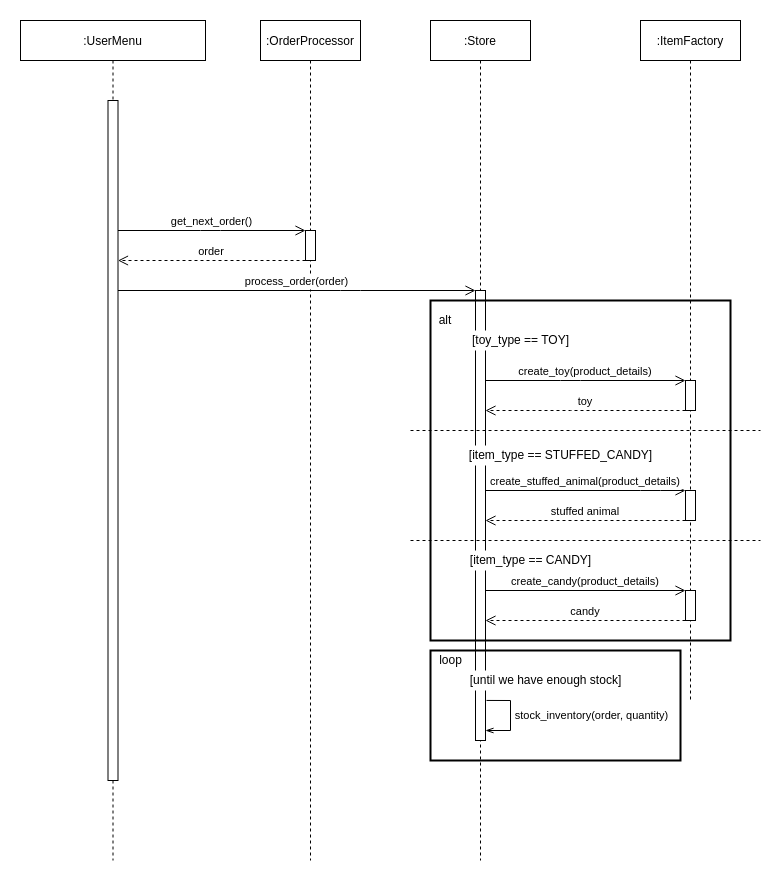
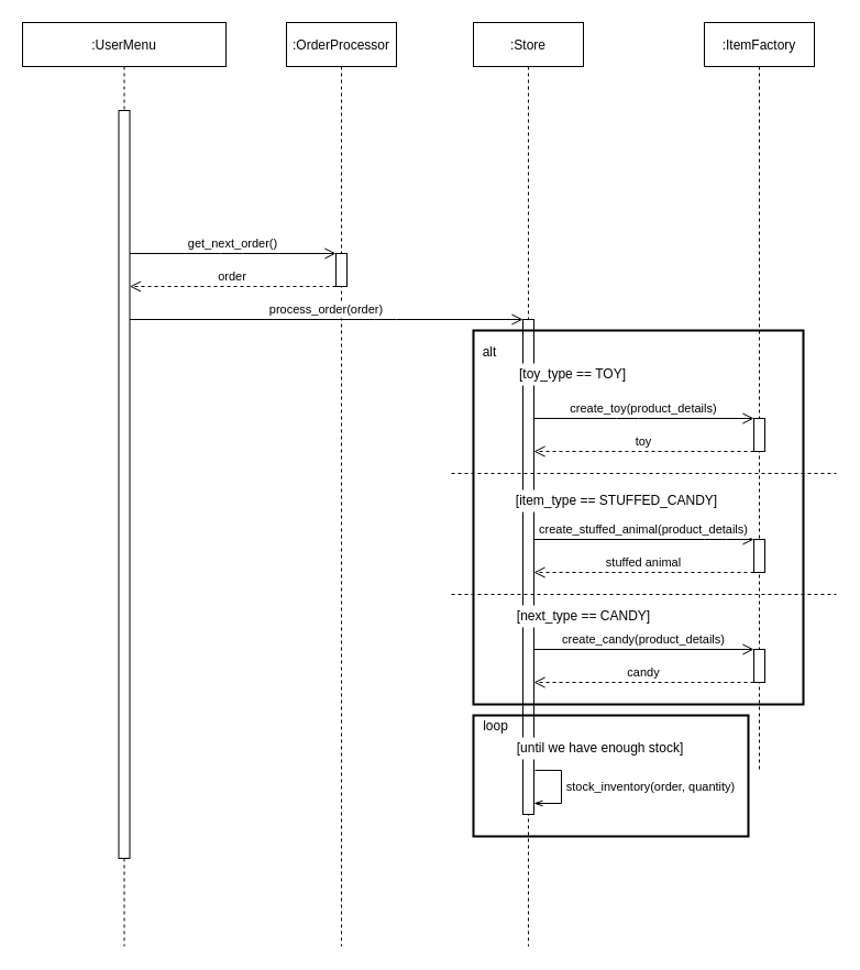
  <mxCell id="0" />
  <mxCell id="1" parent="0" />
  <mxCell id="2" value=":UserMenu" style="shape=umlLifeline;perimeter=lifelinePerimeter;container=1;collapsible=0;recursiveResize=0;rounded=0;shadow=0;strokeWidth=1;" parent="1" vertex="1"><mxGeometry x="20" y="20" width="185" height="840" as="geometry" /></mxCell>
  <mxCell id="3" value="" style="points=[];perimeter=orthogonalPerimeter;rounded=0;shadow=0;strokeWidth=1;" parent="2" vertex="1"><mxGeometry x="87.5" y="80" width="10" height="680" as="geometry" /></mxCell>
  <mxCell id="4" value=":OrderProcessor" style="shape=umlLifeline;perimeter=lifelinePerimeter;container=1;collapsible=0;recursiveResize=0;rounded=0;shadow=0;strokeWidth=1;" parent="1" vertex="1"><mxGeometry x="260" y="20" width="100" height="840" as="geometry" /></mxCell>
  <mxCell id="5" value="" style="points=[];perimeter=orthogonalPerimeter;rounded=0;shadow=0;strokeWidth=1;" parent="4" vertex="1"><mxGeometry x="45" y="210" width="10" height="30" as="geometry" /></mxCell>
  <mxCell id="6" value=":Store" style="shape=umlLifeline;perimeter=lifelinePerimeter;container=1;collapsible=0;recursiveResize=0;rounded=0;shadow=0;strokeWidth=1;" parent="1" vertex="1"><mxGeometry x="430" y="20" width="100" height="840" as="geometry" /></mxCell>
  <mxCell id="7" value="" style="points=[];perimeter=orthogonalPerimeter;rounded=0;shadow=0;strokeWidth=1;" parent="6" vertex="1"><mxGeometry x="45" y="270" width="10" height="450" as="geometry" /></mxCell>
  <mxCell id="8" style="edgeStyle=orthogonalEdgeStyle;rounded=0;orthogonalLoop=1;jettySize=auto;html=1;startArrow=none;startFill=0;endArrow=openThin;endFill=0;exitX=1.1;exitY=0.911;exitDx=0;exitDy=0;exitPerimeter=0;" edge="1" parent="6" source="7" target="7"><mxGeometry relative="1" as="geometry"><Array as="points"><mxPoint x="80" y="680" /><mxPoint x="80" y="710" /></Array></mxGeometry></mxCell>
  <mxCell id="9" value="stock_inventory(order, quantity)" style="edgeLabel;html=1;align=center;verticalAlign=middle;resizable=0;points=[];" vertex="1" connectable="0" parent="8"><mxGeometry x="-0.013" y="1" relative="1" as="geometry"><mxPoint x="79" as="offset" /></mxGeometry></mxCell>
  <mxCell id="10" value="get_next_order()" style="verticalAlign=bottom;endArrow=open;endSize=8;shadow=0;strokeWidth=1;" parent="1" source="3" target="5" edge="1"><mxGeometry relative="1" as="geometry"><mxPoint x="245" y="230" as="targetPoint" /><mxPoint x="80" y="230" as="sourcePoint" /><Array as="points"><mxPoint x="210" y="230" /></Array></mxGeometry></mxCell>
  <mxCell id="11" value="order" style="verticalAlign=bottom;endArrow=open;dashed=1;endSize=8;shadow=0;strokeWidth=1;" parent="1" source="5" target="3" edge="1"><mxGeometry relative="1" as="geometry"><mxPoint x="80" y="290" as="targetPoint" /><mxPoint x="250" y="394.5" as="sourcePoint" /><Array as="points"><mxPoint x="220" y="260" /></Array></mxGeometry></mxCell>
  <mxCell id="12" value="process_order(order)" style="verticalAlign=bottom;endArrow=open;endSize=8;shadow=0;strokeWidth=1;" parent="1" source="3" target="7" edge="1"><mxGeometry relative="1" as="geometry"><mxPoint x="430" y="230" as="targetPoint" /><mxPoint x="320" y="230" as="sourcePoint" /><Array as="points"><mxPoint x="350" y="290" /></Array></mxGeometry></mxCell>
  <mxCell id="13" value=":ItemFactory" style="shape=umlLifeline;perimeter=lifelinePerimeter;container=1;collapsible=0;recursiveResize=0;rounded=0;shadow=0;strokeWidth=1;" parent="1" vertex="1"><mxGeometry x="640" y="20" width="100" height="680" as="geometry" /></mxCell>
  <mxCell id="14" value="" style="points=[];perimeter=orthogonalPerimeter;rounded=0;shadow=0;strokeWidth=1;" parent="13" vertex="1"><mxGeometry x="45" y="360" width="10" height="30" as="geometry" /></mxCell>
  <mxCell id="15" value="" style="points=[];perimeter=orthogonalPerimeter;rounded=0;shadow=0;strokeWidth=1;" parent="13" vertex="1"><mxGeometry x="45" y="470" width="10" height="30" as="geometry" /></mxCell>
  <mxCell id="16" value="" style="points=[];perimeter=orthogonalPerimeter;rounded=0;shadow=0;strokeWidth=1;" parent="13" vertex="1"><mxGeometry x="45" y="570" width="10" height="30" as="geometry" /></mxCell>
  <mxCell id="17" value="create_toy(product_details)" style="verticalAlign=bottom;endArrow=open;endSize=8;shadow=0;strokeWidth=1;" parent="1" source="7" target="14" edge="1"><mxGeometry relative="1" as="geometry"><mxPoint x="649" y="270" as="targetPoint" /><mxPoint x="490" y="270" as="sourcePoint" /><Array as="points"><mxPoint x="570" y="380" /></Array></mxGeometry></mxCell>
  <mxCell id="18" value="toy" style="verticalAlign=bottom;endArrow=open;dashed=1;endSize=8;shadow=0;strokeWidth=1;" parent="1" source="14" target="7" edge="1"><mxGeometry relative="1" as="geometry"><mxPoint x="480" y="350" as="targetPoint" /><mxPoint x="650" y="350" as="sourcePoint" /><Array as="points"><mxPoint x="580" y="410" /></Array></mxGeometry></mxCell>
  <mxCell id="19" value="" style="rounded=0;whiteSpace=wrap;html=1;fillOpacity=0;strokeWidth=2;" parent="1" vertex="1"><mxGeometry x="430" y="300" width="300" height="340" as="geometry" /></mxCell>
  <mxCell id="20" value="[toy_type == TOY]" style="text;html=1;align=center;verticalAlign=middle;resizable=0;points=[];autosize=1;fillColor=#ffffff;" parent="1" vertex="1"><mxGeometry x="460" y="330" width="120" height="20" as="geometry" /></mxCell>
  <mxCell id="21" value="alt" style="whiteSpace=wrap;html=1;opacity=0;rounded=1;" parent="1" vertex="1"><mxGeometry x="430" y="310" width="30" height="20" as="geometry" /></mxCell>
  <mxCell id="22" value="[item_type == STUFFED_CANDY]" style="text;html=1;align=center;verticalAlign=middle;resizable=0;points=[];autosize=1;fillColor=#ffffff;" parent="1" vertex="1"><mxGeometry x="460" y="445" width="200" height="20" as="geometry" /></mxCell>
  <mxCell id="23" value="create_stuffed_animal(product_details)" style="verticalAlign=bottom;endArrow=open;endSize=8;shadow=0;strokeWidth=1;" parent="1" source="7" target="15" edge="1"><mxGeometry relative="1" as="geometry"><mxPoint x="695" y="390" as="targetPoint" /><mxPoint x="495" y="390" as="sourcePoint" /><Array as="points"><mxPoint x="650" y="490" /></Array></mxGeometry></mxCell>
  <mxCell id="24" value="stuffed animal" style="verticalAlign=bottom;endArrow=open;dashed=1;endSize=8;shadow=0;strokeWidth=1;" parent="1" source="15" target="7" edge="1"><mxGeometry relative="1" as="geometry"><mxPoint x="495" y="420" as="targetPoint" /><mxPoint x="695" y="420" as="sourcePoint" /><Array as="points"><mxPoint x="600" y="520" /></Array></mxGeometry></mxCell>
- <mxCell id="25" value="[item_type == CANDY]" style="text;html=1;align=center;verticalAlign=middle;resizable=0;points=[];autosize=1;fillColor=#ffffff;" parent="1" vertex="1"><mxGeometry x="460" y="550" width="140" height="20" as="geometry" /></mxCell>
+ <mxCell id="25" value="[next_type == CANDY]" style="text;html=1;align=center;verticalAlign=middle;resizable=0;points=[];autosize=1;fillColor=#ffffff;" parent="1" vertex="1"><mxGeometry x="460" y="550" width="140" height="20" as="geometry" /></mxCell>
  <mxCell id="26" value="create_candy(product_details)" style="verticalAlign=bottom;endArrow=open;endSize=8;shadow=0;strokeWidth=1;" parent="1" source="7" target="16" edge="1"><mxGeometry relative="1" as="geometry"><mxPoint x="695" y="500" as="targetPoint" /><mxPoint x="495" y="500" as="sourcePoint" /><Array as="points" /></mxGeometry></mxCell>
  <mxCell id="27" value="candy" style="verticalAlign=bottom;endArrow=open;dashed=1;endSize=8;shadow=0;strokeWidth=1;" parent="1" source="16" target="7" edge="1"><mxGeometry relative="1" as="geometry"><mxPoint x="495" y="530" as="targetPoint" /><mxPoint x="695" y="530" as="sourcePoint" /><Array as="points"><mxPoint x="620" y="620" /></Array></mxGeometry></mxCell>
  <mxCell id="28" value="" style="endArrow=none;dashed=1;html=1;strokeColor=#000000;" parent="1" edge="1"><mxGeometry width="50" height="50" relative="1" as="geometry"><mxPoint x="410" y="430" as="sourcePoint" /><mxPoint x="760" y="430" as="targetPoint" /></mxGeometry></mxCell>
  <mxCell id="29" value="" style="endArrow=none;dashed=1;html=1;strokeColor=#000000;" parent="1" edge="1"><mxGeometry width="50" height="50" relative="1" as="geometry"><mxPoint x="410" y="540" as="sourcePoint" /><mxPoint x="760" y="540" as="targetPoint" /></mxGeometry></mxCell>
  <mxCell id="30" value="[until we have enough stock]" style="text;html=1;align=center;verticalAlign=middle;resizable=0;points=[];autosize=1;fillColor=#ffffff;" vertex="1" parent="1"><mxGeometry x="460" y="670" width="170" height="20" as="geometry" /></mxCell>
  <mxCell id="31" value="loop" style="text;html=1;align=center;verticalAlign=middle;resizable=0;points=[];autosize=1;fillColor=#ffffff;" vertex="1" parent="1"><mxGeometry x="430" y="650" width="40" height="20" as="geometry" /></mxCell>
  <mxCell id="32" value="" style="rounded=0;whiteSpace=wrap;html=1;fillOpacity=0;strokeWidth=2;" vertex="1" parent="1"><mxGeometry x="430" y="650" width="250" height="110" as="geometry" /></mxCell>
